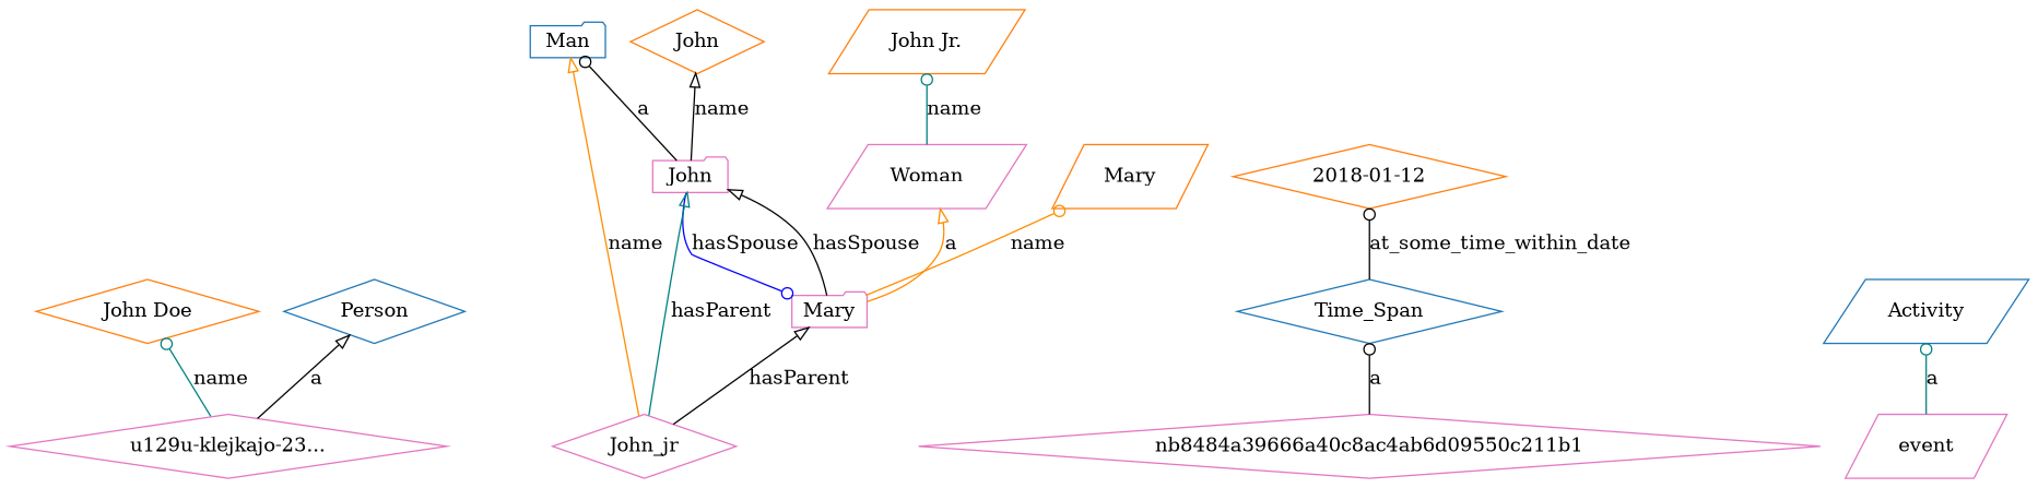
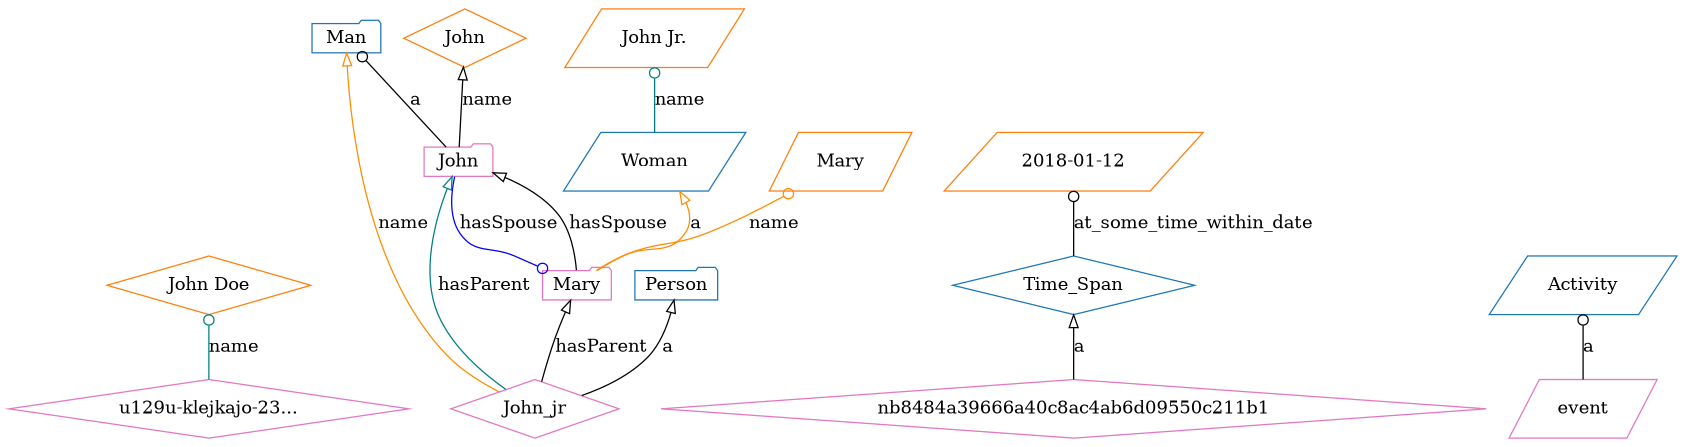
  digraph {
    rankdir=BT
    node [color="#e377c2" fillcolor="#e377c2" shape=diamond]
    edge [arrowhead=odot color=black]
    n1 [color="#ff7f0e" fillcolor="#ff7f0e" height=.3 label="John Doe"]
    n2 [color="#ff7f0e" fillcolor="#ff7f0e" height=.3 label=Mary shape=parallelogram]
    n3 [color="#ff7f0e" fillcolor="#ff7f0e" height=.3 label="John Jr." shape=parallelogram]
-   n4 [color="#ff7f0e" fillcolor="#ff7f0e" height=.3 label="2018-01-12"]
+   n4 [color="#ff7f0e" fillcolor="#ff7f0e" height=.3 label="2018-01-12" shape=parallelogram]
    n5 [color="#ff7f0e" fillcolor="#ff7f0e" height=.3 label=John]
    n6 [color="#1f77b4" fillcolor="#1f77b4" height=.3 label=Activity shape=parallelogram]
    n7 [height=.3 label=John shape=folder]
    n8 [color="#1f77b4" fillcolor="#1f77b4" height=.3 label=Man shape=folder]
    n9 [height=.3 label=Mary shape=folder]
-   n10 [fillcolor="#1f77b4" height=.3 label=Woman shape=parallelogram]
+   n10 [color="#1f77b4" fillcolor="#1f77b4" height=.3 label=Woman shape=parallelogram]
    n11 [height=.3 label=John_jr]
-   n12 [color="#1f77b4" fillcolor="#1f77b4" height=.3 label=Person]
+   n12 [color="#1f77b4" fillcolor="#1f77b4" height=.3 label=Person shape=folder]
    n13 [color="#1f77b4" fillcolor="#1f77b4" height=.3 label=Time_Span]
    n14 [height=.3 label=event shape=parallelogram]
    nb8484a39666a40c8ac4ab6d09550c211b1 [height=.3]
    n16 [height=.3 label="u129u-klejkajo-23..."]
    n7 -> n5 [arrowhead=onormal label=name]
    n7 -> n8 [label=a]
    n7 -> n9 [color=blue label=hasSpouse]
    n9 -> n2 [color=darkorange label=name]
    n9 -> n7 [arrowhead=onormal label=hasSpouse]
    n9 -> n10 [arrowhead=onormal color=darkorange label=a]
    n10 -> n3 [color=teal label=name]
    n11 -> n7 [arrowhead=onormal color=teal label=hasParent]
    n11 -> n8 [arrowhead=onormal color=darkorange label=name]
    n11 -> n9 [arrowhead=onormal label=hasParent]
    n13 -> n4 [label=at_some_time_within_date]
-   n14 -> n6 [color=teal label=a]
-   nb8484a39666a40c8ac4ab6d09550c211b1 -> n13 [label=a]
+   n14 -> n6 [label=a]
+   nb8484a39666a40c8ac4ab6d09550c211b1 -> n13 [arrowhead=onormal label=a]
    n16 -> n1 [color=teal label=name]
-   n16 -> n12 [arrowhead=onormal label=a]
+   n11 -> n12 [arrowhead=onormal label=a]
  }
